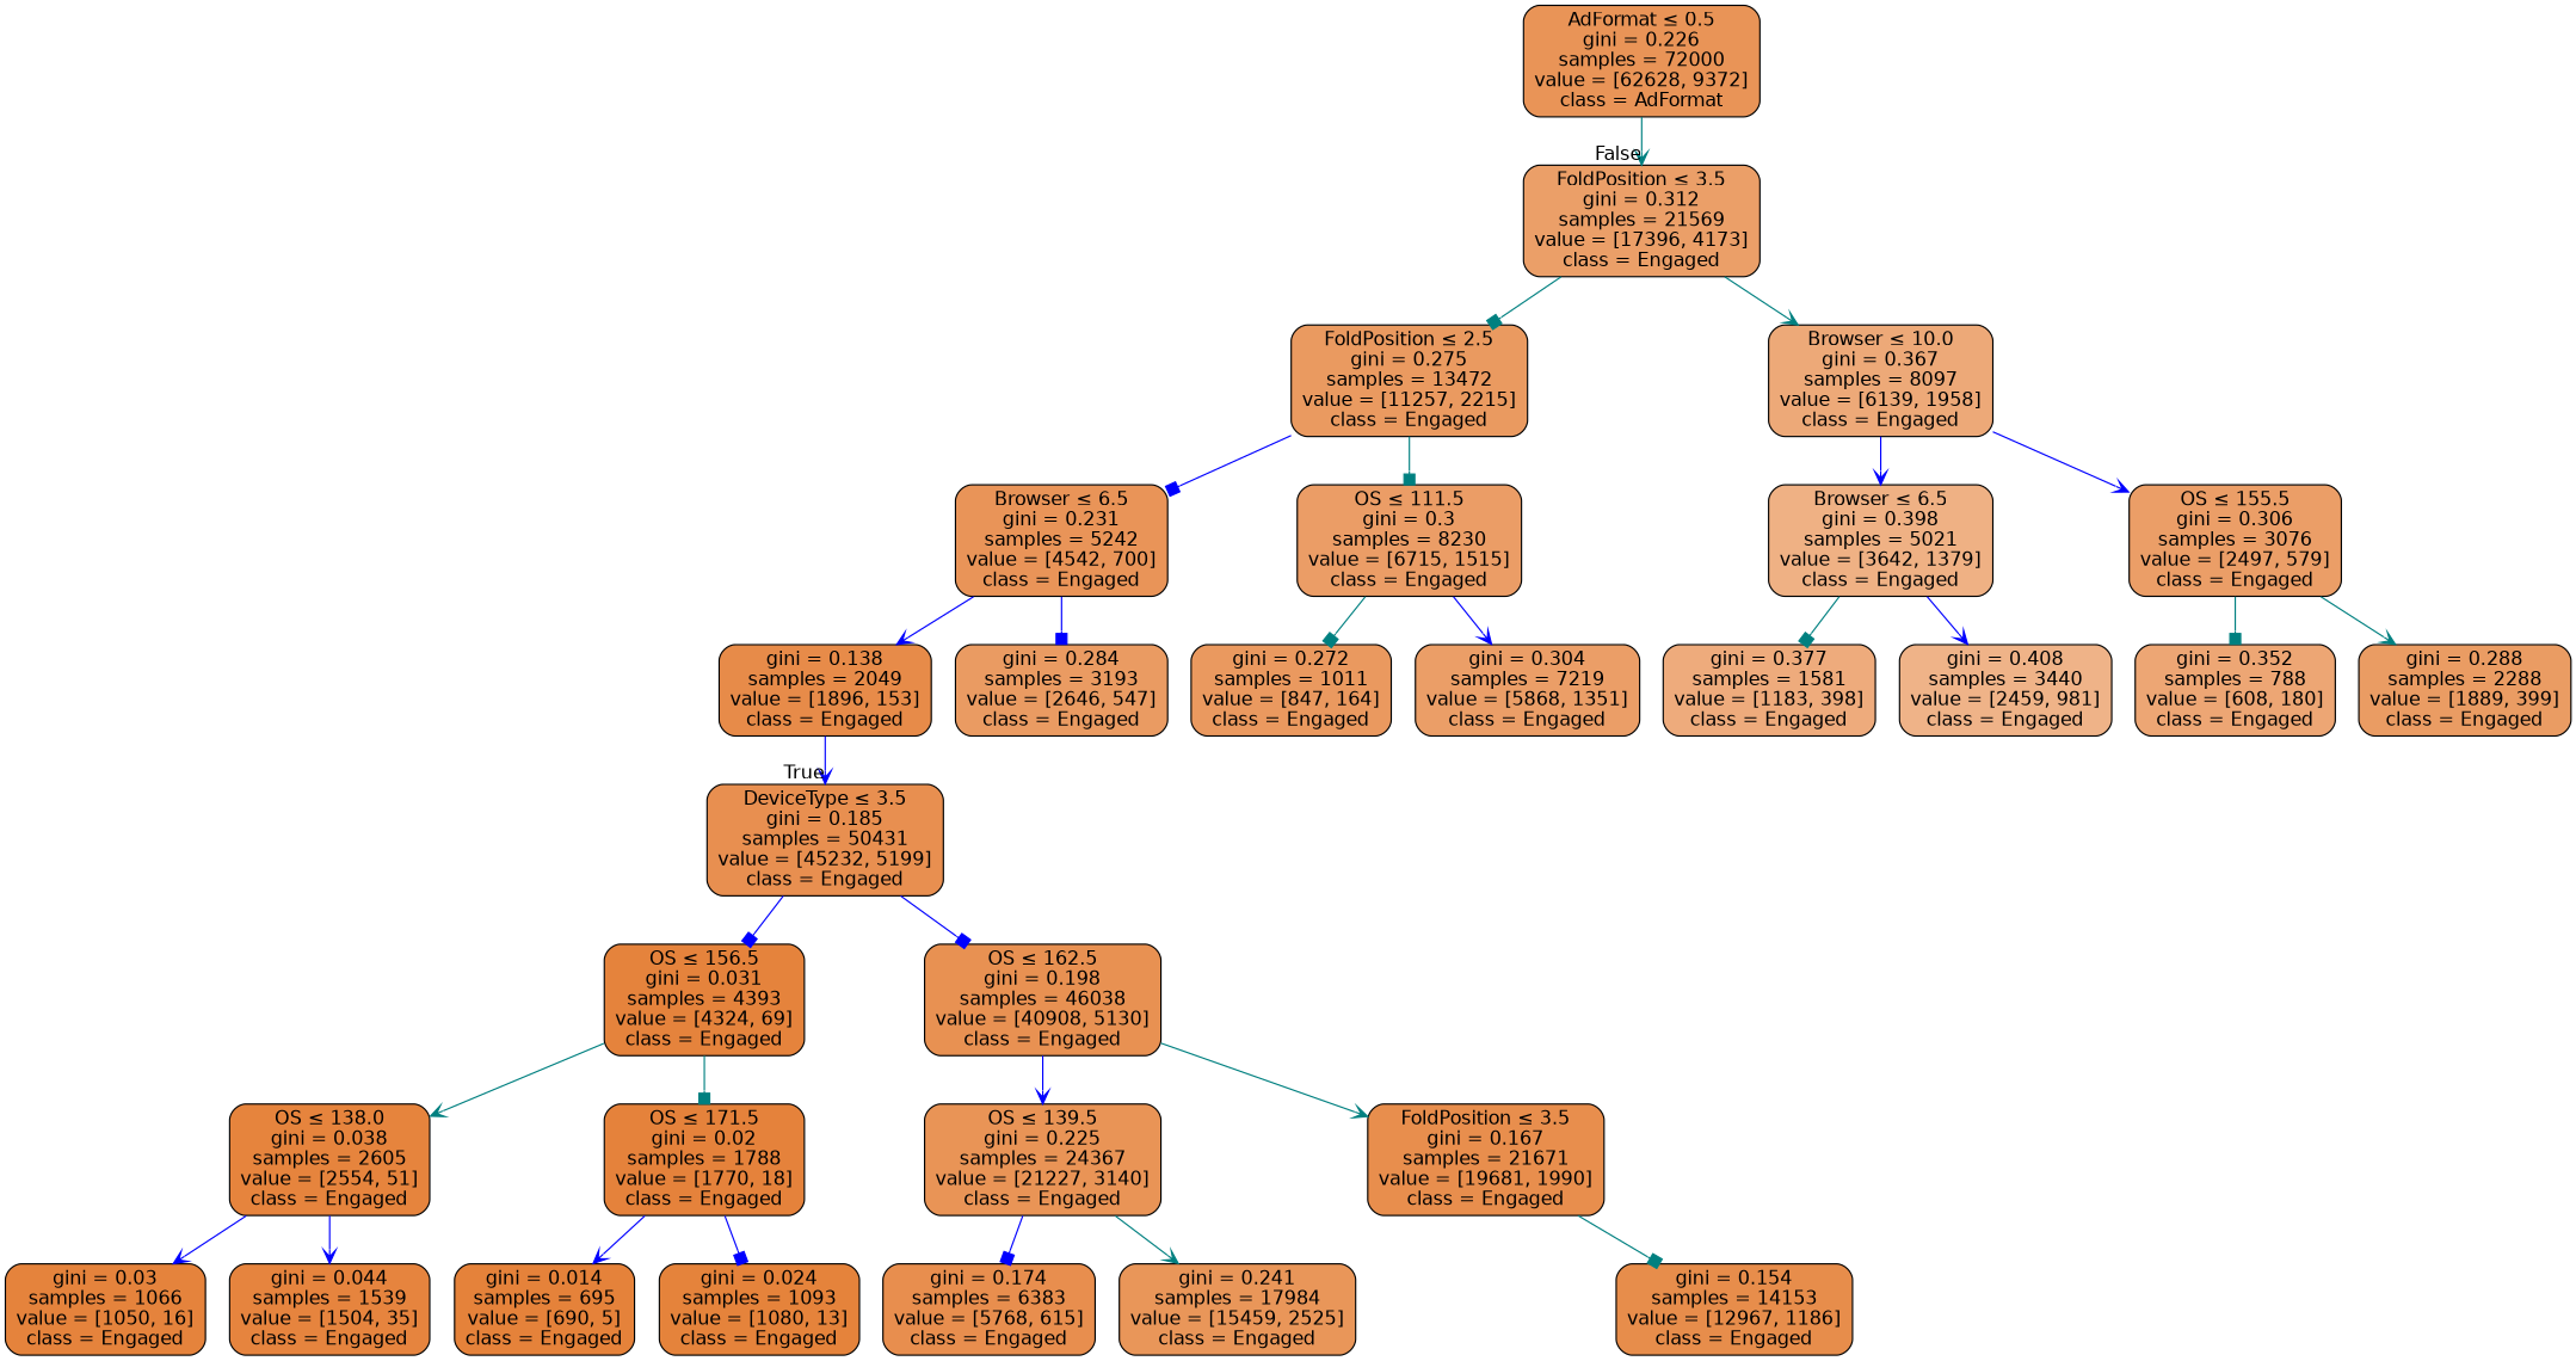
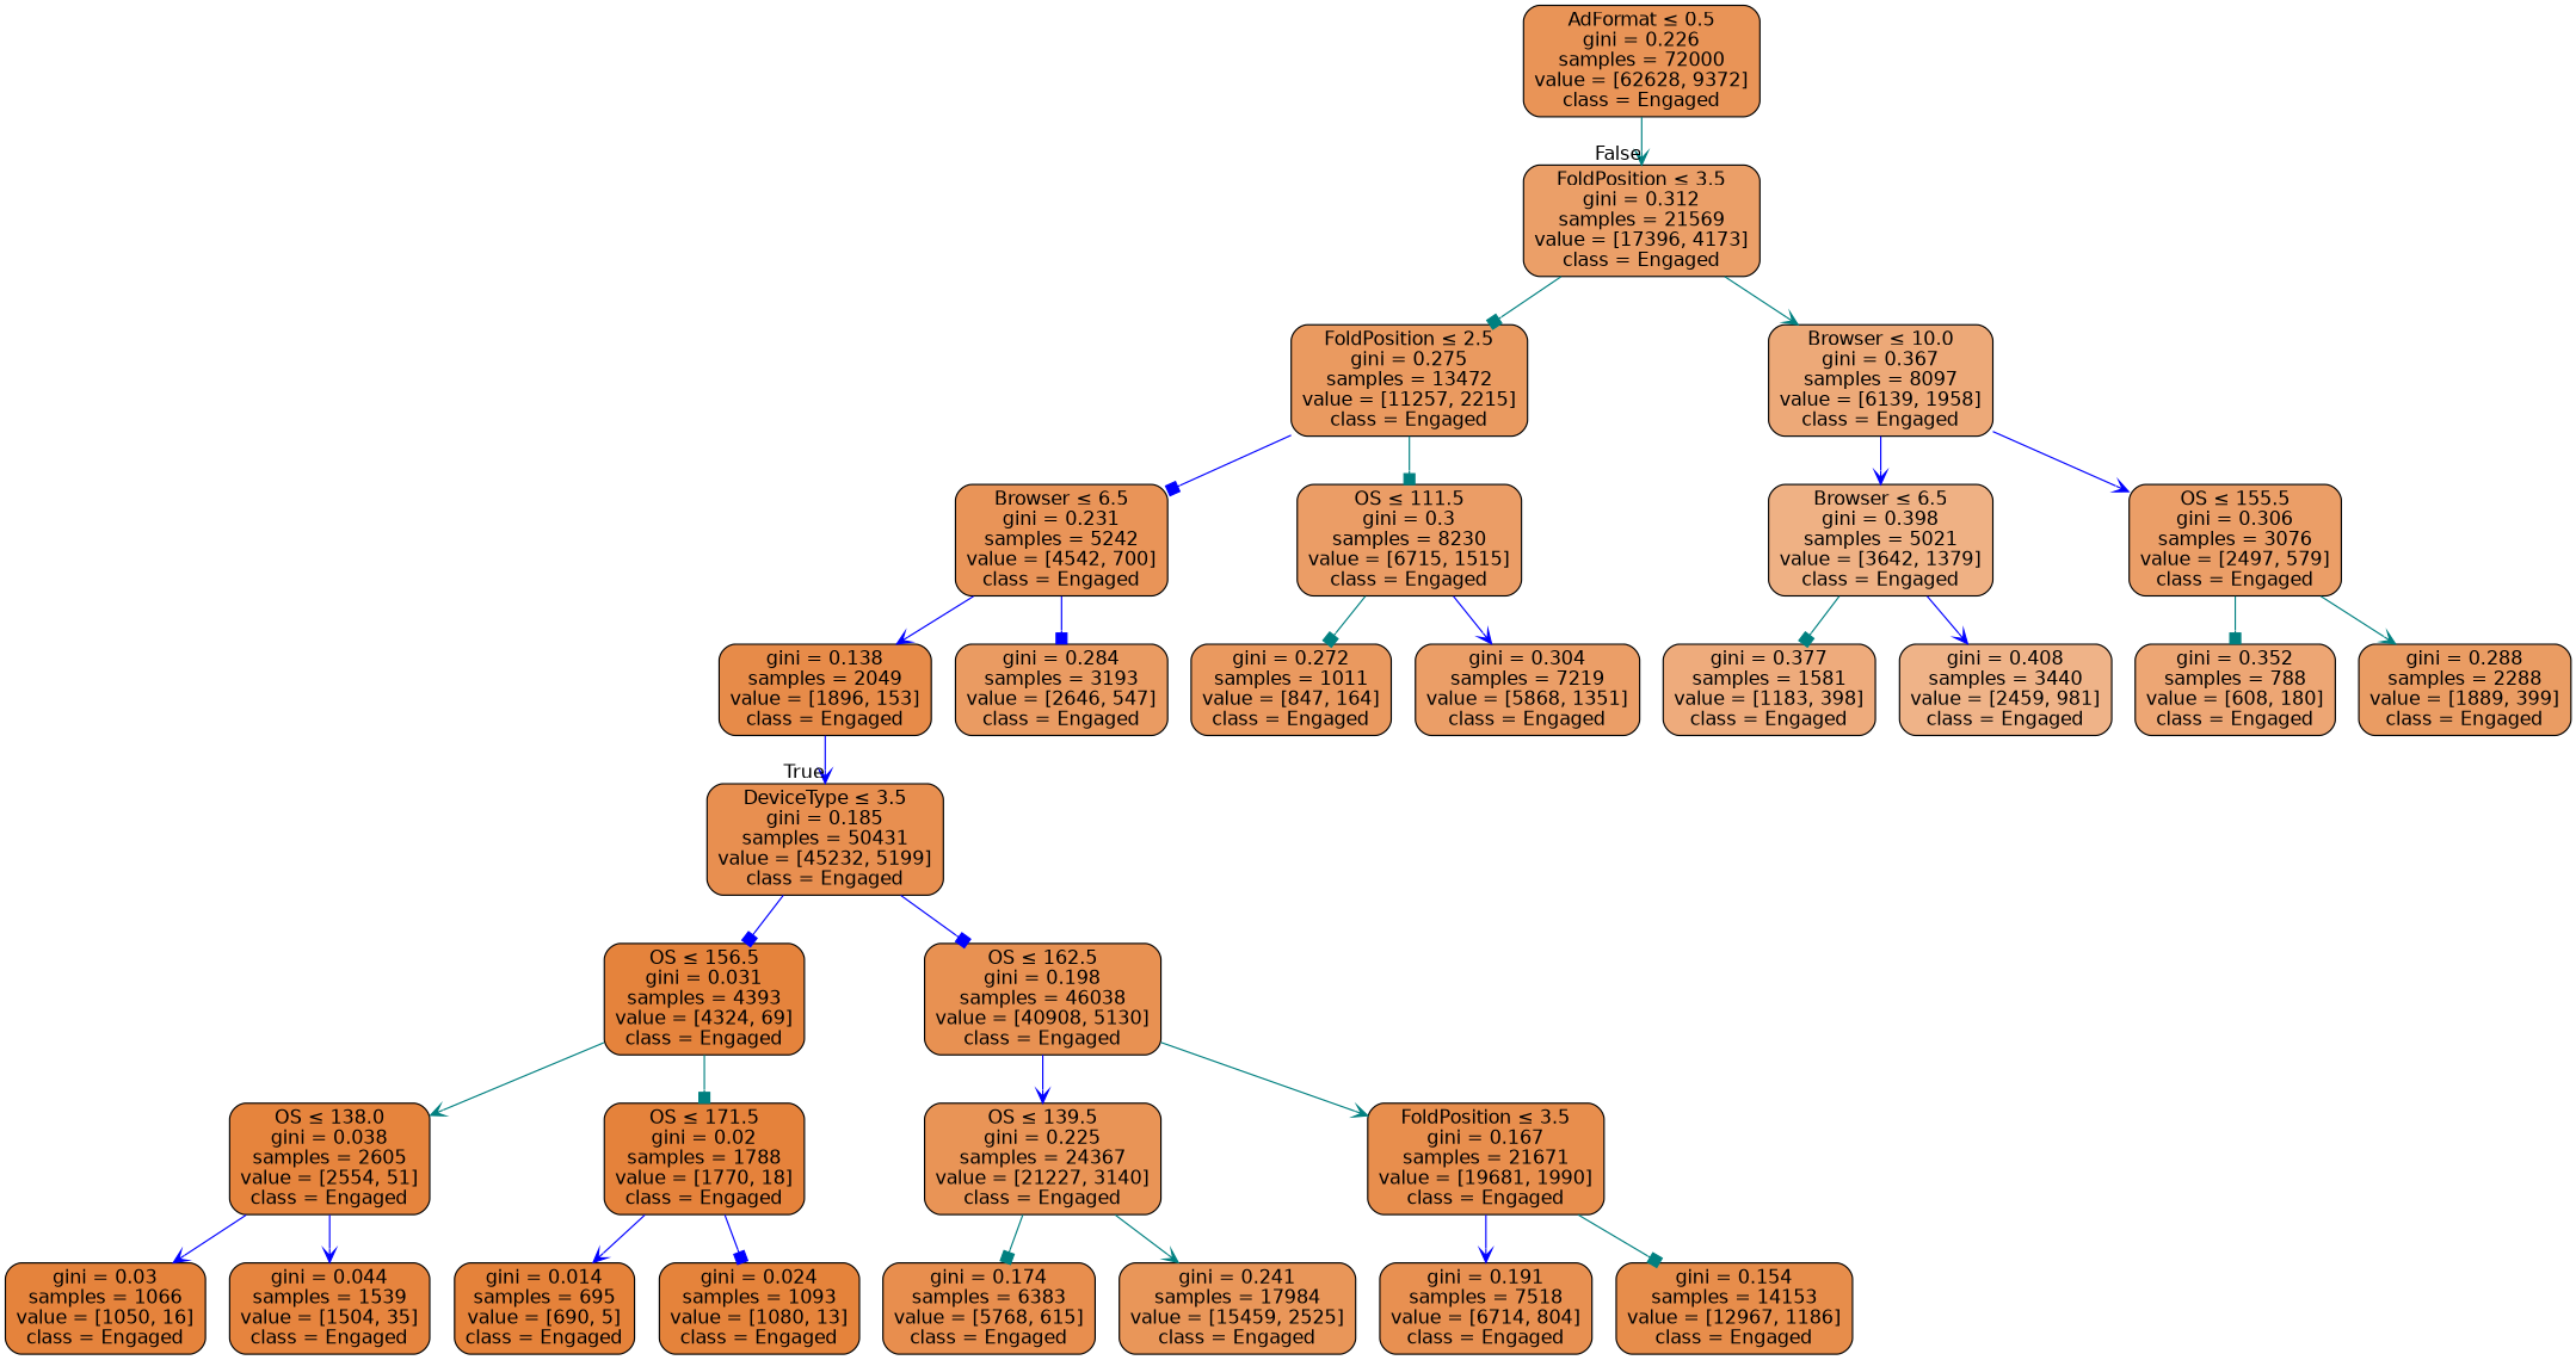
  digraph {
    node [color=black fillcolor="#e5833c" fontname=helvetica shape=box style="filled, rounded"]
    edge [arrowhead=vee color=blue fontname=helvetica]
-   n1 [fillcolor="#e99457" label=<AdFormat &le; 0.5<br/>gini = 0.226<br/>samples = 72000<br/>value = [62628, 9372]<br/>class = AdFormat>]
+   n1 [fillcolor="#e99457" label=<AdFormat &le; 0.5<br/>gini = 0.226<br/>samples = 72000<br/>value = [62628, 9372]<br/>class = Engaged>]
    n2 [fillcolor="#eb9f68" label=<FoldPosition &le; 3.5<br/>gini = 0.312<br/>samples = 21569<br/>value = [17396, 4173]<br/>class = Engaged>]
    n3 [fillcolor="#e88f50" label=<DeviceType &le; 3.5<br/>gini = 0.185<br/>samples = 50431<br/>value = [45232, 5199]<br/>class = Engaged>]
    n4 [label=<OS &le; 156.5<br/>gini = 0.031<br/>samples = 4393<br/>value = [4324, 69]<br/>class = Engaged>]
    n5 [fillcolor="#e89152" label=<OS &le; 162.5<br/>gini = 0.198<br/>samples = 46038<br/>value = [40908, 5130]<br/>class = Engaged>]
    n6 [fillcolor="#ea9a60" label=<FoldPosition &le; 2.5<br/>gini = 0.275<br/>samples = 13472<br/>value = [11257, 2215]<br/>class = Engaged>]
    n7 [fillcolor="#eda978" label=<Browser &le; 10.0<br/>gini = 0.367<br/>samples = 8097<br/>value = [6139, 1958]<br/>class = Engaged>]
    n8 [fillcolor="#e6843d" label=<OS &le; 138.0<br/>gini = 0.038<br/>samples = 2605<br/>value = [2554, 51]<br/>class = Engaged>]
    n9 [fillcolor="#e5823b" label=<OS &le; 171.5<br/>gini = 0.02<br/>samples = 1788<br/>value = [1770, 18]<br/>class = Engaged>]
    n10 [fillcolor="#e99456" label=<OS &le; 139.5<br/>gini = 0.225<br/>samples = 24367<br/>value = [21227, 3140]<br/>class = Engaged>]
    n11 [fillcolor="#e88e4d" label=<FoldPosition &le; 3.5<br/>gini = 0.167<br/>samples = 21671<br/>value = [19681, 1990]<br/>class = Engaged>]
    n12 [label=<gini = 0.03<br/>samples = 1066<br/>value = [1050, 16]<br/>class = Engaged>]
    n13 [fillcolor="#e6843e" label=<gini = 0.044<br/>samples = 1539<br/>value = [1504, 35]<br/>class = Engaged>]
    n14 [fillcolor="#e5823a" label=<gini = 0.014<br/>samples = 695<br/>value = [690, 5]<br/>class = Engaged>]
    n15 [fillcolor="#e5833b" label=<gini = 0.024<br/>samples = 1093<br/>value = [1080, 13]<br/>class = Engaged>]
    n16 [fillcolor="#e88e4e" label=<gini = 0.174<br/>samples = 6383<br/>value = [5768, 615]<br/>class = Engaged>]
    n17 [fillcolor="#e99659" label=<gini = 0.241<br/>samples = 17984<br/>value = [15459, 2525]<br/>class = Engaged>]
+   n18 [fillcolor="#e89051" label=<gini = 0.191<br/>samples = 7518<br/>value = [6714, 804]<br/>class = Engaged>]
    n19 [fillcolor="#e78d4b" label=<gini = 0.154<br/>samples = 14153<br/>value = [12967, 1186]<br/>class = Engaged>]
    n20 [fillcolor="#e99458" label=<Browser &le; 6.5<br/>gini = 0.231<br/>samples = 5242<br/>value = [4542, 700]<br/>class = Engaged>]
    n21 [fillcolor="#eb9d66" label=<OS &le; 111.5<br/>gini = 0.3<br/>samples = 8230<br/>value = [6715, 1515]<br/>class = Engaged>]
    n22 [fillcolor="#efb184" label=<Browser &le; 6.5<br/>gini = 0.398<br/>samples = 5021<br/>value = [3642, 1379]<br/>class = Engaged>]
    n23 [fillcolor="#eb9e67" label=<OS &le; 155.5<br/>gini = 0.306<br/>samples = 3076<br/>value = [2497, 579]<br/>class = Engaged>]
    n24 [fillcolor="#e78b49" label=<gini = 0.138<br/>samples = 2049<br/>value = [1896, 153]<br/>class = Engaged>]
    n25 [fillcolor="#ea9b62" label=<gini = 0.284<br/>samples = 3193<br/>value = [2646, 547]<br/>class = Engaged>]
    n26 [fillcolor="#ea995f" label=<gini = 0.272<br/>samples = 1011<br/>value = [847, 164]<br/>class = Engaged>]
    n27 [fillcolor="#eb9e67" label=<gini = 0.304<br/>samples = 7219<br/>value = [5868, 1351]<br/>class = Engaged>]
    n28 [fillcolor="#eeab7c" label=<gini = 0.377<br/>samples = 1581<br/>value = [1183, 398]<br/>class = Engaged>]
    n29 [fillcolor="#efb388" label=<gini = 0.408<br/>samples = 3440<br/>value = [2459, 981]<br/>class = Engaged>]
    n30 [fillcolor="#eda674" label=<gini = 0.352<br/>samples = 788<br/>value = [608, 180]<br/>class = Engaged>]
    n31 [fillcolor="#ea9c63" label=<gini = 0.288<br/>samples = 2288<br/>value = [1889, 399]<br/>class = Engaged>]
    n1 -> n2 [color=teal headlabel=False labelangle=-45 labeldistance=2.5]
    n2 -> n6 [arrowhead=box color=teal]
    n2 -> n7 [color=teal]
    n3 -> n4 [arrowhead=box]
    n3 -> n5 [arrowhead=box]
    n4 -> n8 [color=teal]
    n4 -> n9 [arrowhead=box color=teal]
    n5 -> n10
    n5 -> n11 [color=teal]
    n6 -> n20 [arrowhead=box]
    n6 -> n21 [arrowhead=box color=teal]
    n7 -> n22
    n7 -> n23
    n8 -> n12
    n8 -> n13
    n9 -> n14
    n9 -> n15 [arrowhead=box]
-   n10 -> n16 [arrowhead=box]
+   n10 -> n16 [arrowhead=box color=teal]
    n10 -> n17 [color=teal]
+   n11 -> n18
    n11 -> n19 [arrowhead=box color=teal]
    n20 -> n24
    n20 -> n25 [arrowhead=box]
    n21 -> n26 [arrowhead=box color=teal]
    n21 -> n27
    n22 -> n28 [arrowhead=box color=teal]
    n22 -> n29
    n23 -> n30 [arrowhead=box color=teal]
    n23 -> n31 [color=teal]
    n24 -> n3 [headlabel=True labelangle=45 labeldistance=2.5]
  }
